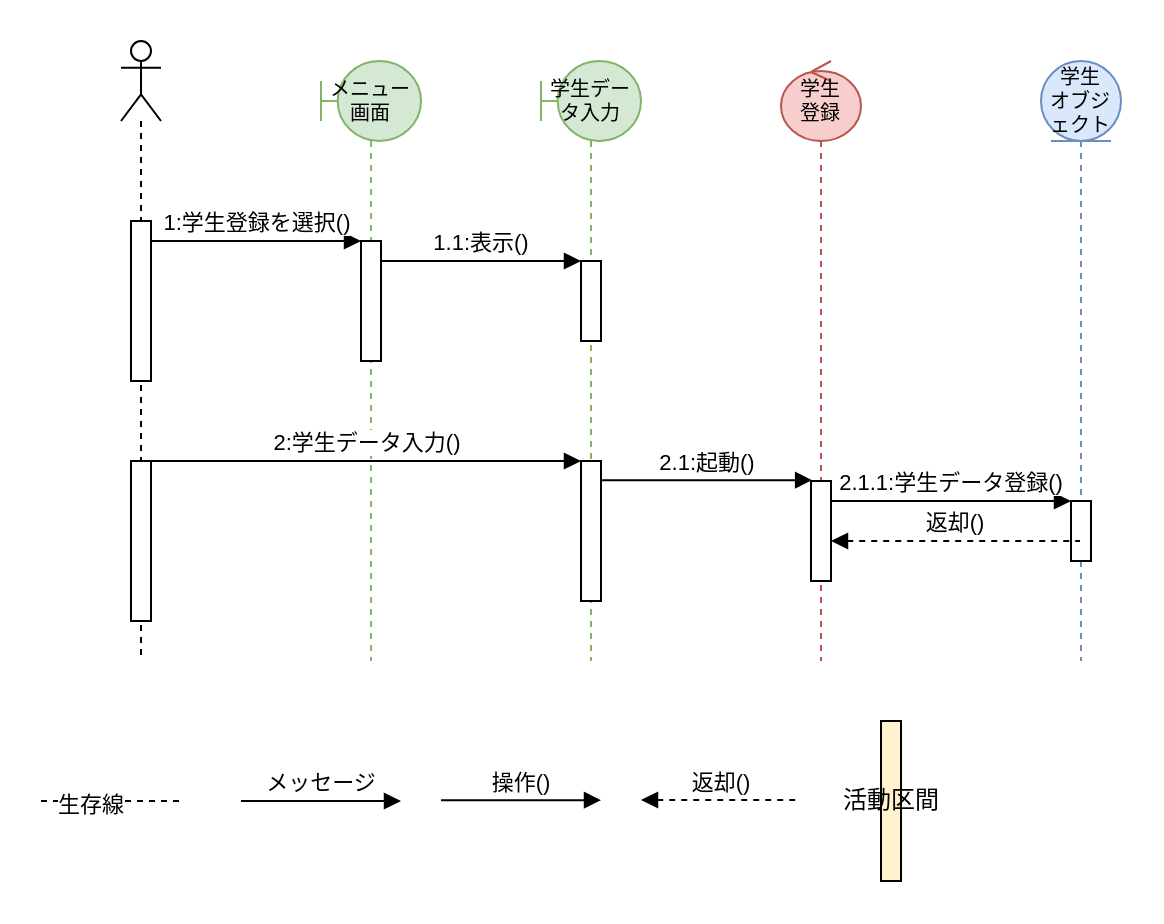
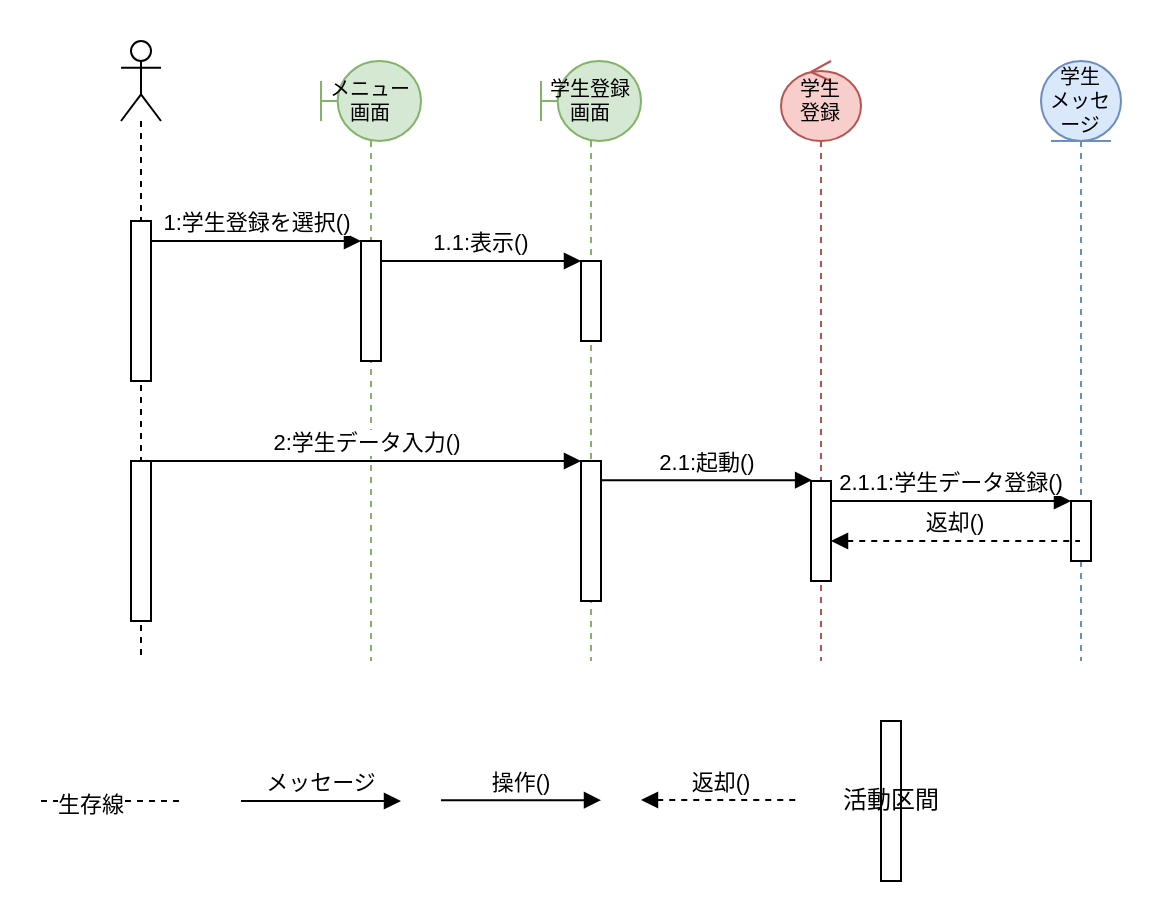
  <mxCell id="0" />
  <mxCell id="1" parent="0" />
  <mxCell id="2" value="" style="shape=umlLifeline;perimeter=lifelinePerimeter;whiteSpace=wrap;html=1;container=1;dropTarget=0;collapsible=0;recursiveResize=0;outlineConnect=0;portConstraint=eastwest;newEdgeStyle={&quot;curved&quot;:0,&quot;rounded&quot;:0};participant=umlActor;" parent="1" vertex="1"><mxGeometry x="60" y="20" width="20" height="310" as="geometry" /></mxCell>
  <mxCell id="3" value="" style="html=1;points=[[0,0,0,0,5],[0,1,0,0,-5],[1,0,0,0,5],[1,1,0,0,-5]];perimeter=orthogonalPerimeter;outlineConnect=0;targetShapes=umlLifeline;portConstraint=eastwest;newEdgeStyle={&quot;curved&quot;:0,&quot;rounded&quot;:0};" parent="2" vertex="1"><mxGeometry x="5" y="90" width="10" height="80" as="geometry" /></mxCell>
  <mxCell id="4" value="" style="html=1;points=[[0,0,0,0,5],[0,1,0,0,-5],[1,0,0,0,5],[1,1,0,0,-5]];perimeter=orthogonalPerimeter;outlineConnect=0;targetShapes=umlLifeline;portConstraint=eastwest;newEdgeStyle={&quot;curved&quot;:0,&quot;rounded&quot;:0};" parent="2" vertex="1"><mxGeometry x="5" y="210" width="10" height="80" as="geometry" /></mxCell>
  <mxCell id="5" value="メニュー画面" style="shape=umlLifeline;perimeter=lifelinePerimeter;whiteSpace=wrap;html=1;container=1;dropTarget=0;collapsible=0;recursiveResize=0;outlineConnect=0;portConstraint=eastwest;newEdgeStyle={&quot;curved&quot;:0,&quot;rounded&quot;:0};participant=umlBoundary;fontSize=10;align=center;verticalAlign=middle;fillColor=#d5e8d4;strokeColor=#82b366;" parent="1" vertex="1"><mxGeometry x="160" y="30" width="50" height="300" as="geometry" /></mxCell>
  <mxCell id="6" value="" style="html=1;points=[[0,0,0,0,5],[0,1,0,0,-5],[1,0,0,0,5],[1,1,0,0,-5]];perimeter=orthogonalPerimeter;outlineConnect=0;targetShapes=umlLifeline;portConstraint=eastwest;newEdgeStyle={&quot;curved&quot;:0,&quot;rounded&quot;:0};" parent="5" vertex="1"><mxGeometry x="20" y="90" width="10" height="60" as="geometry" /></mxCell>
- <mxCell id="7" value="学生データ入力" style="shape=umlLifeline;perimeter=lifelinePerimeter;whiteSpace=wrap;html=1;container=1;dropTarget=0;collapsible=0;recursiveResize=0;outlineConnect=0;portConstraint=eastwest;newEdgeStyle={&quot;curved&quot;:0,&quot;rounded&quot;:0};participant=umlBoundary;fontSize=10;align=center;verticalAlign=middle;fillColor=#d5e8d4;strokeColor=#82b366;" parent="1" vertex="1"><mxGeometry x="270" y="30" width="50" height="300" as="geometry" /></mxCell>
+ <mxCell id="7" value="学生登録画面" style="shape=umlLifeline;perimeter=lifelinePerimeter;whiteSpace=wrap;html=1;container=1;dropTarget=0;collapsible=0;recursiveResize=0;outlineConnect=0;portConstraint=eastwest;newEdgeStyle={&quot;curved&quot;:0,&quot;rounded&quot;:0};participant=umlBoundary;fontSize=10;align=center;verticalAlign=middle;fillColor=#d5e8d4;strokeColor=#82b366;" parent="1" vertex="1"><mxGeometry x="270" y="30" width="50" height="300" as="geometry" /></mxCell>
  <mxCell id="8" value="" style="html=1;points=[[0,0,0,0,5],[0,1,0,0,-5],[1,0,0,0,5],[1,1,0,0,-5]];perimeter=orthogonalPerimeter;outlineConnect=0;targetShapes=umlLifeline;portConstraint=eastwest;newEdgeStyle={&quot;curved&quot;:0,&quot;rounded&quot;:0};" parent="7" vertex="1"><mxGeometry x="20" y="100" width="10" height="40" as="geometry" /></mxCell>
  <mxCell id="9" value="" style="html=1;points=[[0,0,0,0,5],[0,1,0,0,-5],[1,0,0,0,5],[1,1,0,0,-5]];perimeter=orthogonalPerimeter;outlineConnect=0;targetShapes=umlLifeline;portConstraint=eastwest;newEdgeStyle={&quot;curved&quot;:0,&quot;rounded&quot;:0};" parent="7" vertex="1"><mxGeometry x="20" y="200" width="10" height="70" as="geometry" /></mxCell>
  <mxCell id="10" value="学生&lt;div&gt;&lt;span style=&quot;background-color: transparent; color: light-dark(rgb(0, 0, 0), rgb(255, 255, 255));&quot;&gt;登録&lt;/span&gt;&lt;/div&gt;" style="shape=umlLifeline;perimeter=lifelinePerimeter;whiteSpace=wrap;html=1;container=1;dropTarget=0;collapsible=0;recursiveResize=0;outlineConnect=0;portConstraint=eastwest;newEdgeStyle={&quot;curved&quot;:0,&quot;rounded&quot;:0};participant=umlControl;fontSize=10;fillColor=#f8cecc;strokeColor=#b85450;" parent="1" vertex="1"><mxGeometry x="390" y="30" width="40" height="300" as="geometry" /></mxCell>
  <mxCell id="11" value="" style="html=1;points=[[0,0,0,0,5],[0,1,0,0,-5],[1,0,0,0,5],[1,1,0,0,-5]];perimeter=orthogonalPerimeter;outlineConnect=0;targetShapes=umlLifeline;portConstraint=eastwest;newEdgeStyle={&quot;curved&quot;:0,&quot;rounded&quot;:0};" parent="10" vertex="1"><mxGeometry x="15" y="210" width="10" height="50" as="geometry" /></mxCell>
- <mxCell id="12" value="学生&lt;br&gt;オブジェクト" style="shape=umlLifeline;perimeter=lifelinePerimeter;whiteSpace=wrap;html=1;container=1;dropTarget=0;collapsible=0;recursiveResize=0;outlineConnect=0;portConstraint=eastwest;newEdgeStyle={&quot;curved&quot;:0,&quot;rounded&quot;:0};participant=umlEntity;fontSize=10;fillColor=#dae8fc;strokeColor=#6c8ebf;" parent="1" vertex="1"><mxGeometry x="520" y="30" width="40" height="300" as="geometry" /></mxCell>
+ <mxCell id="12" value="学生&lt;br&gt;メッセージ" style="shape=umlLifeline;perimeter=lifelinePerimeter;whiteSpace=wrap;html=1;container=1;dropTarget=0;collapsible=0;recursiveResize=0;outlineConnect=0;portConstraint=eastwest;newEdgeStyle={&quot;curved&quot;:0,&quot;rounded&quot;:0};participant=umlEntity;fontSize=10;fillColor=#dae8fc;strokeColor=#6c8ebf;" parent="1" vertex="1"><mxGeometry x="520" y="30" width="40" height="300" as="geometry" /></mxCell>
  <mxCell id="13" value="" style="html=1;points=[[0,0,0,0,5],[0,1,0,0,-5],[1,0,0,0,5],[1,1,0,0,-5]];perimeter=orthogonalPerimeter;outlineConnect=0;targetShapes=umlLifeline;portConstraint=eastwest;newEdgeStyle={&quot;curved&quot;:0,&quot;rounded&quot;:0};" parent="12" vertex="1"><mxGeometry x="15" y="220" width="10" height="30" as="geometry" /></mxCell>
  <mxCell id="14" value="1:学生登録を選択()" style="html=1;verticalAlign=bottom;endArrow=block;curved=0;rounded=0;" parent="1" edge="1"><mxGeometry width="80" relative="1" as="geometry"><mxPoint x="75" y="120" as="sourcePoint" /><mxPoint x="180" y="120" as="targetPoint" /></mxGeometry></mxCell>
  <mxCell id="15" value="1.1:表示()" style="html=1;verticalAlign=bottom;endArrow=block;curved=0;rounded=0;" parent="1" edge="1"><mxGeometry width="80" relative="1" as="geometry"><mxPoint x="190" y="130" as="sourcePoint" /><mxPoint x="290" y="130" as="targetPoint" /></mxGeometry></mxCell>
  <mxCell id="16" value="2:学生データ入力()" style="html=1;verticalAlign=bottom;endArrow=block;curved=0;rounded=0;entryX=0;entryY=0;entryDx=0;entryDy=5;entryPerimeter=0;" parent="1" edge="1"><mxGeometry width="80" relative="1" as="geometry"><mxPoint x="75" y="230" as="sourcePoint" /><mxPoint x="290" y="230" as="targetPoint" /></mxGeometry></mxCell>
  <mxCell id="17" value="2.1:起動()" style="html=1;verticalAlign=bottom;endArrow=block;curved=0;rounded=0;entryX=0.056;entryY=-0.008;entryDx=0;entryDy=0;entryPerimeter=0;" parent="1" source="9" target="11" edge="1"><mxGeometry width="80" relative="1" as="geometry"><mxPoint x="320" y="240" as="sourcePoint" /><mxPoint x="370" y="240" as="targetPoint" /></mxGeometry></mxCell>
  <mxCell id="18" value="2.1.1:学生データ登録()" style="html=1;verticalAlign=bottom;endArrow=block;curved=0;rounded=0;" parent="1" edge="1"><mxGeometry width="80" relative="1" as="geometry"><mxPoint x="415" y="250" as="sourcePoint" /><mxPoint x="535" y="250" as="targetPoint" /></mxGeometry></mxCell>
  <mxCell id="19" value="" style="endArrow=none;dashed=1;html=1;rounded=0;" parent="1" edge="1"><mxGeometry width="50" height="50" relative="1" as="geometry"><mxPoint x="20" y="400" as="sourcePoint" /><mxPoint x="90" y="400" as="targetPoint" /></mxGeometry></mxCell>
  <mxCell id="20" value="生存線" style="edgeLabel;html=1;align=center;verticalAlign=middle;resizable=0;points=[];" parent="19" vertex="1" connectable="0"><mxGeometry x="-0.311" y="-1" relative="1" as="geometry"><mxPoint as="offset" /></mxGeometry></mxCell>
  <mxCell id="21" value="メッセージ" style="html=1;verticalAlign=bottom;endArrow=block;curved=0;rounded=0;" parent="1" edge="1"><mxGeometry width="80" relative="1" as="geometry"><mxPoint x="120" y="400" as="sourcePoint" /><mxPoint x="200" y="400" as="targetPoint" /></mxGeometry></mxCell>
- <mxCell id="22" value="活動区間" style="html=1;points=[[0,0,0,0,5],[0,1,0,0,-5],[1,0,0,0,5],[1,1,0,0,-5]];perimeter=orthogonalPerimeter;outlineConnect=0;targetShapes=umlLifeline;portConstraint=eastwest;newEdgeStyle={&quot;curved&quot;:0,&quot;rounded&quot;:0};fillColor=#fff2cc;" parent="1" vertex="1"><mxGeometry x="440" y="360" width="10" height="80" as="geometry" /></mxCell>
+ <mxCell id="22" value="活動区間" style="html=1;points=[[0,0,0,0,5],[0,1,0,0,-5],[1,0,0,0,5],[1,1,0,0,-5]];perimeter=orthogonalPerimeter;outlineConnect=0;targetShapes=umlLifeline;portConstraint=eastwest;newEdgeStyle={&quot;curved&quot;:0,&quot;rounded&quot;:0};" parent="1" vertex="1"><mxGeometry x="440" y="360" width="10" height="80" as="geometry" /></mxCell>
  <mxCell id="23" value="操作()" style="html=1;verticalAlign=bottom;endArrow=block;curved=0;rounded=0;" parent="1" edge="1"><mxGeometry width="80" relative="1" as="geometry"><mxPoint x="220" y="399.58" as="sourcePoint" /><mxPoint x="300" y="399.58" as="targetPoint" /></mxGeometry></mxCell>
  <mxCell id="24" value="返却()" style="html=1;verticalAlign=bottom;endArrow=none;curved=0;rounded=0;endFill=0;startArrow=block;startFill=1;dashed=1;" edge="1" parent="1"><mxGeometry width="80" relative="1" as="geometry"><mxPoint x="320" y="399.5" as="sourcePoint" /><mxPoint x="400" y="399.5" as="targetPoint" /></mxGeometry></mxCell>
  <mxCell id="25" value="返却()" style="html=1;verticalAlign=bottom;endArrow=none;curved=0;rounded=0;endFill=0;startArrow=block;startFill=1;dashed=1;exitX=1;exitY=1;exitDx=0;exitDy=-5;exitPerimeter=0;" edge="1" parent="1"><mxGeometry width="80" relative="1" as="geometry"><mxPoint x="415" y="270" as="sourcePoint" /><mxPoint x="539.5" y="270" as="targetPoint" /></mxGeometry></mxCell>
